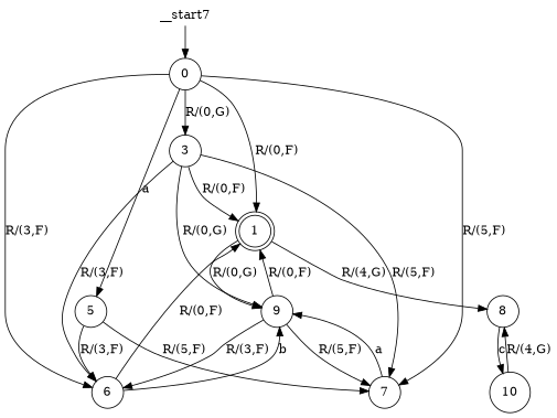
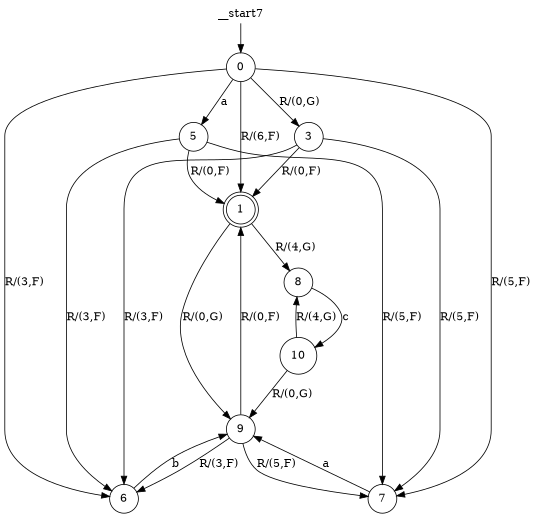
  digraph {
    node [shape=circle]
    n1 [label=0]
    n2 [label=1 shape=doublecircle]
    n3 [label=3]
    n4 [label=5]
    n5 [label=6]
    n6 [label=7]
    n7 [label=8]
    n8 [label=9]
    n9 [label=10]
    n10 [height=0 label=__start7 shape=none width=0]
-   n1 -> n2 [label="R/(0,F)"]
+   n1 -> n2 [label="R/(6,F)"]
    n1 -> n3 [label="R/(0,G)"]
    n1 -> n4 [label=a]
    n1 -> n5 [label="R/(3,F)"]
    n1 -> n6 [label="R/(5,F)"]
    n2 -> n7 [label="R/(4,G)"]
    n2 -> n8 [label="R/(0,G)"]
    n3 -> n2 [label="R/(0,F)"]
    n3 -> n5 [label="R/(3,F)"]
    n3 -> n6 [label="R/(5,F)"]
-   n5 -> n2 [label="R/(0,F)"]
+   n4 -> n2 [label="R/(0,F)"]
    n4 -> n5 [label="R/(3,F)"]
    n4 -> n6 [label="R/(5,F)"]
    n5 -> n8 [label=b]
    n6 -> n8 [label=a]
    n7 -> n9 [label=c]
    n8 -> n2 [label="R/(0,F)"]
    n8 -> n5 [label="R/(3,F)"]
    n8 -> n6 [label="R/(5,F)"]
    n9 -> n7 [label="R/(4,G)"]
-   n3 -> n8 [label="R/(0,G)"]
+   n9 -> n8 [label="R/(0,G)"]
    n10 -> n1
  }
